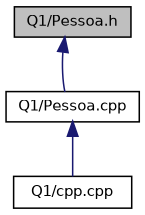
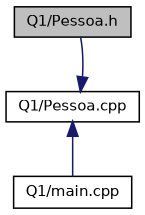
  digraph {
    node [color=black fillcolor=white fontname=Helvetica fontsize=10 shape=record style=filled]
    edge [color=midnightblue dir=back fontname=Helvetica fontsize=10 labelfontname=Helvetica labelfontsize=10 style=solid]
    n1 [fillcolor=grey75 fontcolor=black height=0.2 label="Q1/Pessoa.h" width=0.4]
    n2 [height=0.2 label="Q1/Pessoa.cpp" width=0.4]
-   n3 [height=0.2 label="Q1/cpp.cpp" width=0.4]
-   n1 -> n2
+   n3 [height=0.2 label="Q1/main.cpp" width=0.4]
+   n2 -> n1
    n2 -> n3
  }
